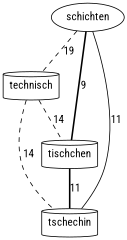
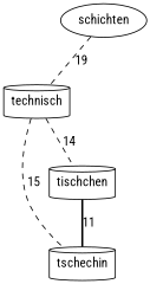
  graph {
    fontname="Roboto Condensed"
    node [fontname="Roboto Condensed" shape=cylinder]
    edge [fontname="Roboto Condensed" style=dashed]
    schichten [shape=ellipse]
    technisch
    tischchen
    tschechin
    schichten -- technisch [label=19]
-   schichten -- tischchen [label=9 style=bold]
-   schichten -- tschechin [label=11 style=solid]
    technisch -- tischchen [label=14]
-   technisch -- tschechin [label=14]
+   technisch -- tschechin [label=15]
    tischchen -- tschechin [label=11 style=bold]
  }
